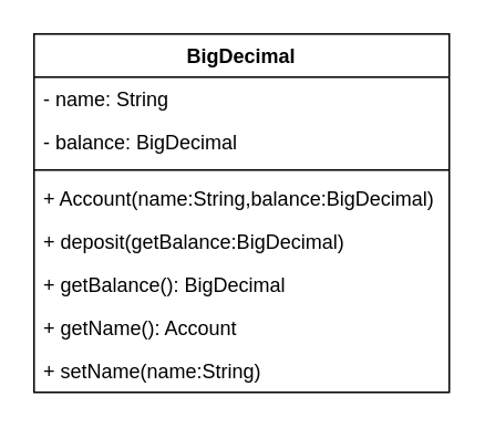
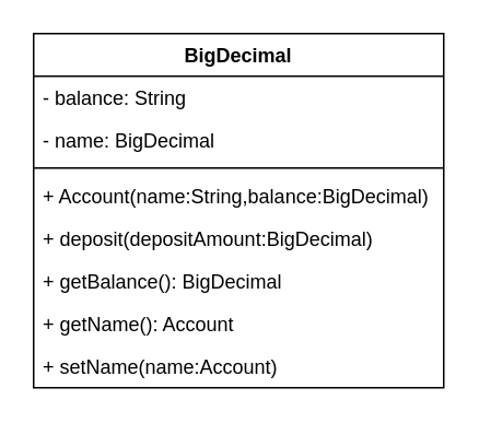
  <mxCell id="0" />
  <mxCell id="1" parent="0" />
  <mxCell id="2" value="BigDecimal" style="swimlane;fontStyle=1;align=center;verticalAlign=top;childLayout=stackLayout;horizontal=1;startSize=26;horizontalStack=0;resizeParent=1;resizeParentMax=0;resizeLast=0;collapsible=1;marginBottom=0;" vertex="1" parent="1"><mxGeometry x="20" y="20" width="250" height="216" as="geometry" /></mxCell>
- <mxCell id="3" value="- name: String " style="text;strokeColor=none;fillColor=none;align=left;verticalAlign=top;spacingLeft=4;spacingRight=4;overflow=hidden;rotatable=0;points=[[0,0.5],[1,0.5]];portConstraint=eastwest;" vertex="1" parent="2"><mxGeometry y="26" width="250" height="26" as="geometry" /></mxCell>
- <mxCell id="4" value="- balance: BigDecimal" style="text;strokeColor=none;fillColor=none;align=left;verticalAlign=top;spacingLeft=4;spacingRight=4;overflow=hidden;rotatable=0;points=[[0,0.5],[1,0.5]];portConstraint=eastwest;" vertex="1" parent="2"><mxGeometry y="52" width="250" height="26" as="geometry" /></mxCell>
+ <mxCell id="3" value="- balance: String " style="text;strokeColor=none;fillColor=none;align=left;verticalAlign=top;spacingLeft=4;spacingRight=4;overflow=hidden;rotatable=0;points=[[0,0.5],[1,0.5]];portConstraint=eastwest;" vertex="1" parent="2"><mxGeometry y="26" width="250" height="26" as="geometry" /></mxCell>
+ <mxCell id="4" value="- name: BigDecimal" style="text;strokeColor=none;fillColor=none;align=left;verticalAlign=top;spacingLeft=4;spacingRight=4;overflow=hidden;rotatable=0;points=[[0,0.5],[1,0.5]];portConstraint=eastwest;" vertex="1" parent="2"><mxGeometry y="52" width="250" height="26" as="geometry" /></mxCell>
  <mxCell id="5" value="" style="line;strokeWidth=1;fillColor=none;align=left;verticalAlign=middle;spacingTop=-1;spacingLeft=3;spacingRight=3;rotatable=0;labelPosition=right;points=[];portConstraint=eastwest;" vertex="1" parent="2"><mxGeometry y="78" width="250" height="8" as="geometry" /></mxCell>
  <mxCell id="6" value="+ Account(name:String,balance:BigDecimal)" style="text;strokeColor=none;fillColor=none;align=left;verticalAlign=top;spacingLeft=4;spacingRight=4;overflow=hidden;rotatable=0;points=[[0,0.5],[1,0.5]];portConstraint=eastwest;" vertex="1" parent="2"><mxGeometry y="86" width="250" height="26" as="geometry" /></mxCell>
- <mxCell id="7" value="+ deposit(getBalance:BigDecimal)" style="text;strokeColor=none;fillColor=none;align=left;verticalAlign=top;spacingLeft=4;spacingRight=4;overflow=hidden;rotatable=0;points=[[0,0.5],[1,0.5]];portConstraint=eastwest;" vertex="1" parent="2"><mxGeometry y="112" width="250" height="26" as="geometry" /></mxCell>
+ <mxCell id="7" value="+ deposit(depositAmount:BigDecimal)" style="text;strokeColor=none;fillColor=none;align=left;verticalAlign=top;spacingLeft=4;spacingRight=4;overflow=hidden;rotatable=0;points=[[0,0.5],[1,0.5]];portConstraint=eastwest;" vertex="1" parent="2"><mxGeometry y="112" width="250" height="26" as="geometry" /></mxCell>
  <mxCell id="8" value="+ getBalance(): BigDecimal" style="text;strokeColor=none;fillColor=none;align=left;verticalAlign=top;spacingLeft=4;spacingRight=4;overflow=hidden;rotatable=0;points=[[0,0.5],[1,0.5]];portConstraint=eastwest;" vertex="1" parent="2"><mxGeometry y="138" width="250" height="26" as="geometry" /></mxCell>
  <mxCell id="9" value="+ getName(): Account" style="text;strokeColor=none;fillColor=none;align=left;verticalAlign=top;spacingLeft=4;spacingRight=4;overflow=hidden;rotatable=0;points=[[0,0.5],[1,0.5]];portConstraint=eastwest;" vertex="1" parent="2"><mxGeometry y="164" width="250" height="26" as="geometry" /></mxCell>
- <mxCell id="10" value="+ setName(name:String)" style="text;strokeColor=none;fillColor=none;align=left;verticalAlign=top;spacingLeft=4;spacingRight=4;overflow=hidden;rotatable=0;points=[[0,0.5],[1,0.5]];portConstraint=eastwest;" vertex="1" parent="2"><mxGeometry y="190" width="250" height="26" as="geometry" /></mxCell>
+ <mxCell id="10" value="+ setName(name:Account)" style="text;strokeColor=none;fillColor=none;align=left;verticalAlign=top;spacingLeft=4;spacingRight=4;overflow=hidden;rotatable=0;points=[[0,0.5],[1,0.5]];portConstraint=eastwest;" vertex="1" parent="2"><mxGeometry y="190" width="250" height="26" as="geometry" /></mxCell>
